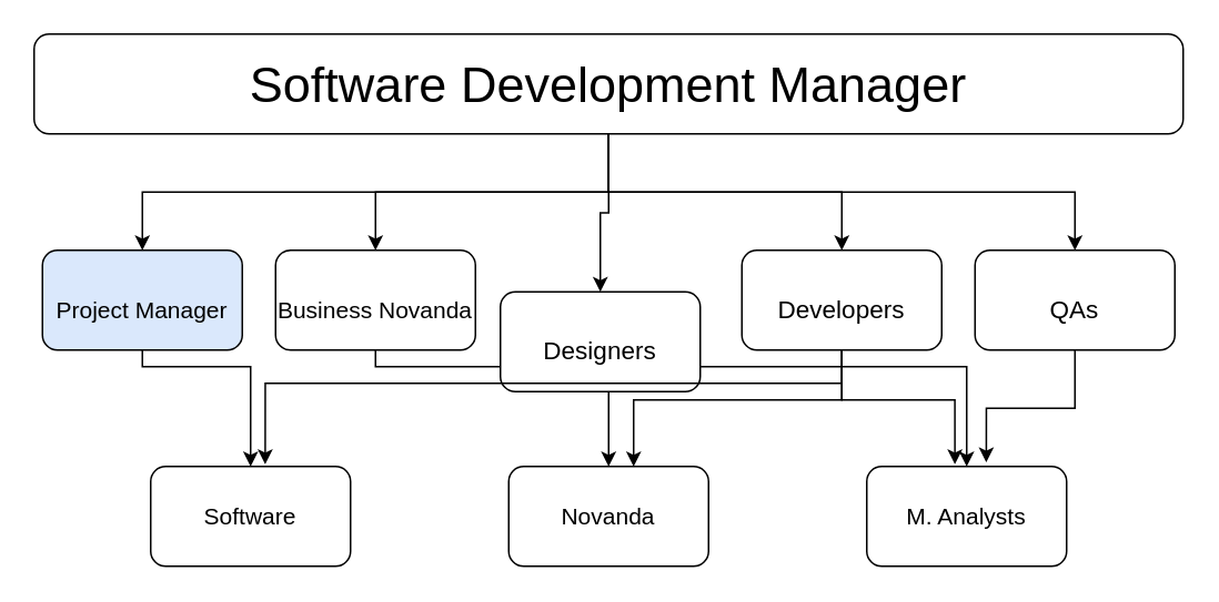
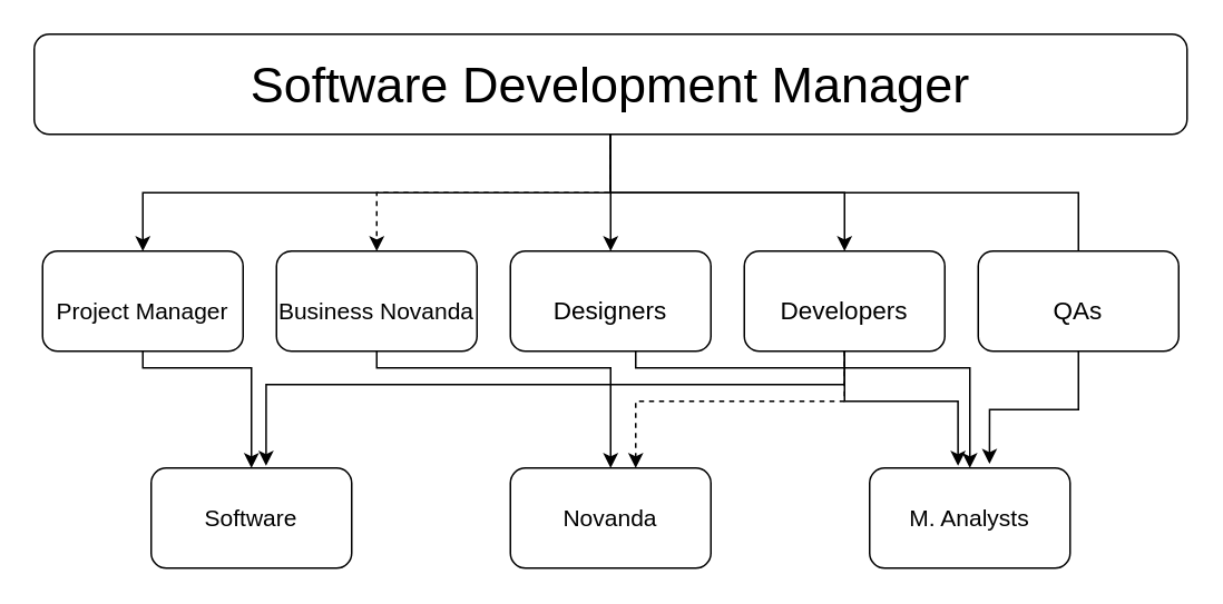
  <mxCell id="0" />
  <mxCell id="1" parent="0" />
  <mxCell id="2" style="edgeStyle=orthogonalEdgeStyle;rounded=0;orthogonalLoop=1;jettySize=auto;html=1;entryX=0.5;entryY=0;entryDx=0;entryDy=0;fontSize=30;" edge="1" parent="1" source="7" target="9"><mxGeometry relative="1" as="geometry" /></mxCell>
- <mxCell id="3" style="edgeStyle=orthogonalEdgeStyle;rounded=0;orthogonalLoop=1;jettySize=auto;html=1;entryX=0.5;entryY=0;entryDx=0;entryDy=0;fontSize=30;" edge="1" parent="1" source="7" target="11"><mxGeometry relative="1" as="geometry" /></mxCell>
+ <mxCell id="3" style="edgeStyle=orthogonalEdgeStyle;rounded=0;orthogonalLoop=1;jettySize=auto;html=1;entryX=0.5;entryY=0;entryDx=0;entryDy=0;fontSize=30;dashed=1;" edge="1" parent="1" source="7" target="11"><mxGeometry relative="1" as="geometry" /></mxCell>
  <mxCell id="4" style="edgeStyle=orthogonalEdgeStyle;rounded=0;orthogonalLoop=1;jettySize=auto;html=1;entryX=0.5;entryY=0;entryDx=0;entryDy=0;fontSize=30;" edge="1" parent="1" source="7" target="13"><mxGeometry relative="1" as="geometry" /></mxCell>
  <mxCell id="5" style="edgeStyle=orthogonalEdgeStyle;rounded=0;orthogonalLoop=1;jettySize=auto;html=1;entryX=0.5;entryY=0;entryDx=0;entryDy=0;fontSize=30;" edge="1" parent="1" source="7" target="17"><mxGeometry relative="1" as="geometry" /></mxCell>
- <mxCell id="6" style="edgeStyle=orthogonalEdgeStyle;rounded=0;orthogonalLoop=1;jettySize=auto;html=1;entryX=0.5;entryY=0;entryDx=0;entryDy=0;fontSize=30;" edge="1" parent="1" source="7" target="19"><mxGeometry relative="1" as="geometry" /></mxCell>
+ <mxCell id="6" style="edgeStyle=orthogonalEdgeStyle;rounded=0;orthogonalLoop=1;jettySize=auto;html=1;entryX=0.5;entryY=0;entryDx=0;entryDy=0;fontSize=30;endArrow=none;" edge="1" parent="1" source="7" target="19"><mxGeometry relative="1" as="geometry" /></mxCell>
  <mxCell id="7" value="&lt;font style=&quot;font-size: 30px&quot;&gt;Software Development Manager&lt;/font&gt;" style="rounded=1;whiteSpace=wrap;html=1;" vertex="1" parent="1"><mxGeometry x="20" y="20" width="690" height="60" as="geometry" /></mxCell>
  <mxCell id="8" style="edgeStyle=orthogonalEdgeStyle;rounded=0;orthogonalLoop=1;jettySize=auto;html=1;entryX=0.5;entryY=0;entryDx=0;entryDy=0;fontSize=14;" edge="1" parent="1" source="9" target="20"><mxGeometry relative="1" as="geometry"><Array as="points"><mxPoint x="85" y="220" /><mxPoint x="150" y="220" /></Array></mxGeometry></mxCell>
- <mxCell id="9" value="&lt;font style=&quot;font-size: 14px&quot;&gt;Project Manager&lt;/font&gt;" style="rounded=1;whiteSpace=wrap;html=1;fontSize=30;fillColor=#dae8fc;" vertex="1" parent="1"><mxGeometry x="25" y="150" width="120" height="60" as="geometry" /></mxCell>
+ <mxCell id="9" value="&lt;font style=&quot;font-size: 14px&quot;&gt;Project Manager&lt;/font&gt;" style="rounded=1;whiteSpace=wrap;html=1;fontSize=30;" vertex="1" parent="1"><mxGeometry x="25" y="150" width="120" height="60" as="geometry" /></mxCell>
  <mxCell id="10" style="edgeStyle=orthogonalEdgeStyle;rounded=0;orthogonalLoop=1;jettySize=auto;html=1;entryX=0.5;entryY=0;entryDx=0;entryDy=0;fontSize=14;" edge="1" parent="1" source="11" target="21"><mxGeometry relative="1" as="geometry"><Array as="points"><mxPoint x="225" y="220" /><mxPoint x="365" y="220" /></Array></mxGeometry></mxCell>
  <mxCell id="11" value="&lt;font style=&quot;font-size: 14px&quot;&gt;Business Novanda&lt;/font&gt;" style="rounded=1;whiteSpace=wrap;html=1;fontSize=30;" vertex="1" parent="1"><mxGeometry x="165" y="150" width="120" height="60" as="geometry" /></mxCell>
  <mxCell id="12" style="edgeStyle=orthogonalEdgeStyle;rounded=0;orthogonalLoop=1;jettySize=auto;html=1;entryX=0.5;entryY=0;entryDx=0;entryDy=0;fontSize=14;" edge="1" parent="1" source="13" target="22"><mxGeometry relative="1" as="geometry"><Array as="points"><mxPoint x="380" y="220" /><mxPoint x="580" y="220" /></Array></mxGeometry></mxCell>
- <mxCell id="13" value="&lt;font style=&quot;font-size: 15px&quot;&gt;Designers&lt;/font&gt;" style="rounded=1;whiteSpace=wrap;html=1;fontSize=30;" vertex="1" parent="1"><mxGeometry x="300" y="175" width="120" height="60" as="geometry" /></mxCell>
+ <mxCell id="13" value="&lt;font style=&quot;font-size: 15px&quot;&gt;Designers&lt;/font&gt;" style="rounded=1;whiteSpace=wrap;html=1;fontSize=30;" vertex="1" parent="1"><mxGeometry x="305" y="150" width="120" height="60" as="geometry" /></mxCell>
  <mxCell id="14" style="edgeStyle=orthogonalEdgeStyle;rounded=0;orthogonalLoop=1;jettySize=auto;html=1;entryX=0.573;entryY=-0.022;entryDx=0;entryDy=0;entryPerimeter=0;fontSize=14;" edge="1" parent="1" source="17" target="20"><mxGeometry relative="1" as="geometry"><Array as="points"><mxPoint x="505" y="230" /><mxPoint x="159" y="230" /></Array></mxGeometry></mxCell>
- <mxCell id="15" style="edgeStyle=orthogonalEdgeStyle;rounded=0;orthogonalLoop=1;jettySize=auto;html=1;entryX=0.625;entryY=0;entryDx=0;entryDy=0;entryPerimeter=0;fontSize=14;" edge="1" parent="1" source="17" target="21"><mxGeometry relative="1" as="geometry"><Array as="points"><mxPoint x="505" y="240" /><mxPoint x="380" y="240" /></Array></mxGeometry></mxCell>
+ <mxCell id="15" style="edgeStyle=orthogonalEdgeStyle;rounded=0;orthogonalLoop=1;jettySize=auto;html=1;entryX=0.625;entryY=0;entryDx=0;entryDy=0;entryPerimeter=0;fontSize=14;dashed=1;" edge="1" parent="1" source="17" target="21"><mxGeometry relative="1" as="geometry"><Array as="points"><mxPoint x="505" y="240" /><mxPoint x="380" y="240" /></Array></mxGeometry></mxCell>
  <mxCell id="16" style="edgeStyle=orthogonalEdgeStyle;rounded=0;orthogonalLoop=1;jettySize=auto;html=1;entryX=0.441;entryY=-0.022;entryDx=0;entryDy=0;entryPerimeter=0;fontSize=14;" edge="1" parent="1" source="17" target="22"><mxGeometry relative="1" as="geometry"><Array as="points"><mxPoint x="505" y="240" /><mxPoint x="573" y="240" /></Array></mxGeometry></mxCell>
  <mxCell id="17" value="&lt;font style=&quot;font-size: 15px&quot;&gt;Developers&lt;/font&gt;" style="rounded=1;whiteSpace=wrap;html=1;fontSize=30;" vertex="1" parent="1"><mxGeometry x="445" y="150" width="120" height="60" as="geometry" /></mxCell>
  <mxCell id="18" style="edgeStyle=orthogonalEdgeStyle;rounded=0;orthogonalLoop=1;jettySize=auto;html=1;entryX=0.598;entryY=-0.041;entryDx=0;entryDy=0;entryPerimeter=0;fontSize=14;" edge="1" parent="1" source="19" target="22"><mxGeometry relative="1" as="geometry" /></mxCell>
  <mxCell id="19" value="&lt;font style=&quot;font-size: 15px&quot;&gt;QAs&lt;/font&gt;" style="rounded=1;whiteSpace=wrap;html=1;fontSize=30;" vertex="1" parent="1"><mxGeometry x="585" y="150" width="120" height="60" as="geometry" /></mxCell>
  <mxCell id="20" value="Software" style="rounded=1;whiteSpace=wrap;html=1;fontSize=14;" vertex="1" parent="1"><mxGeometry x="90" y="280" width="120" height="60" as="geometry" /></mxCell>
  <mxCell id="21" value="Novanda" style="rounded=1;whiteSpace=wrap;html=1;fontSize=14;" vertex="1" parent="1"><mxGeometry x="305" y="280" width="120" height="60" as="geometry" /></mxCell>
  <mxCell id="22" value="M. Analysts" style="rounded=1;whiteSpace=wrap;html=1;fontSize=14;" vertex="1" parent="1"><mxGeometry x="520" y="280" width="120" height="60" as="geometry" /></mxCell>
